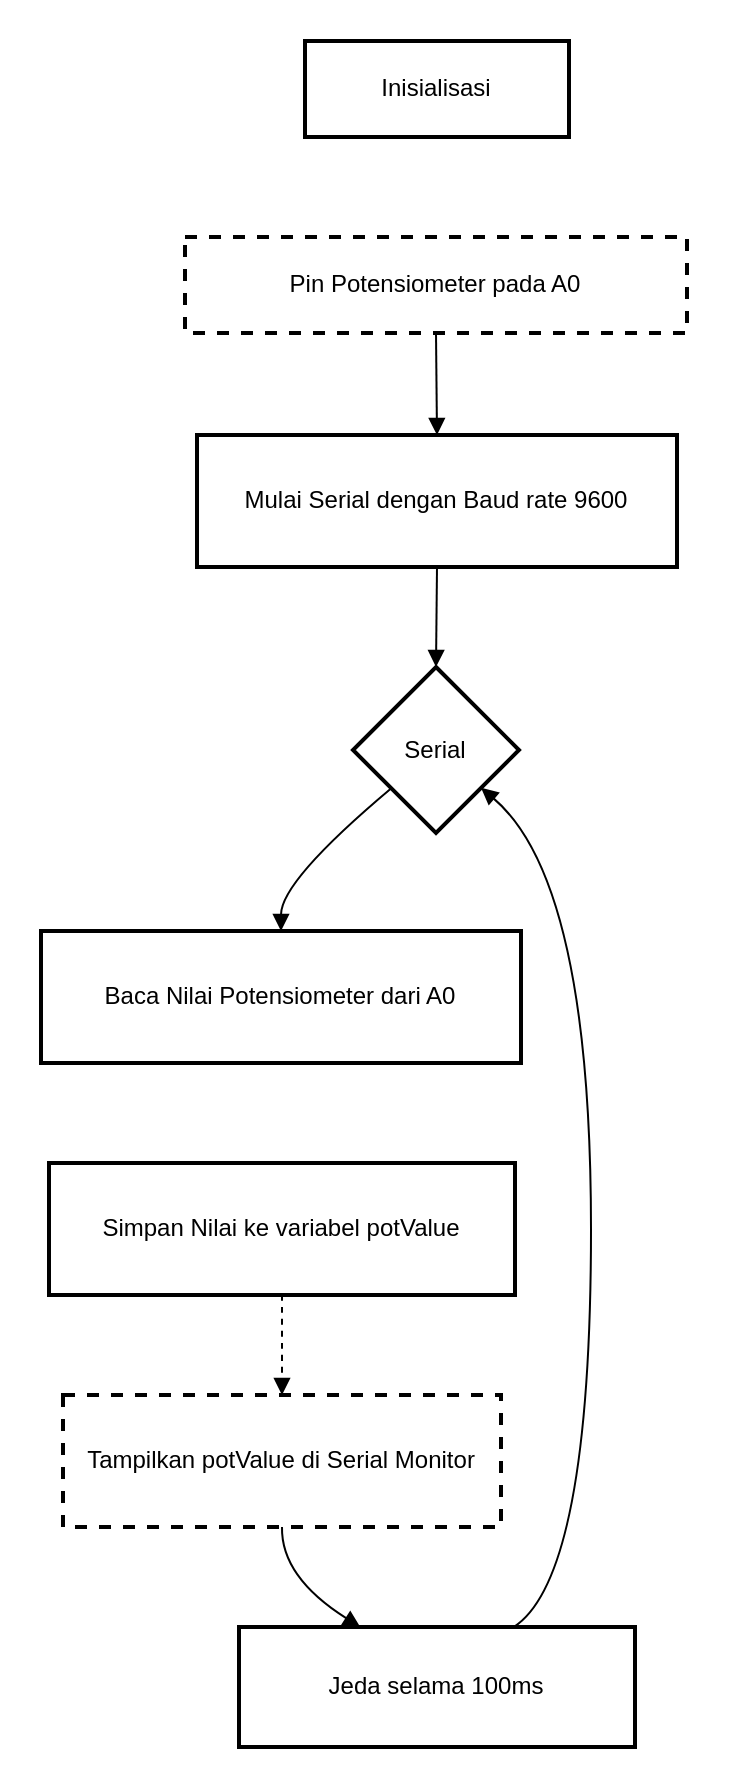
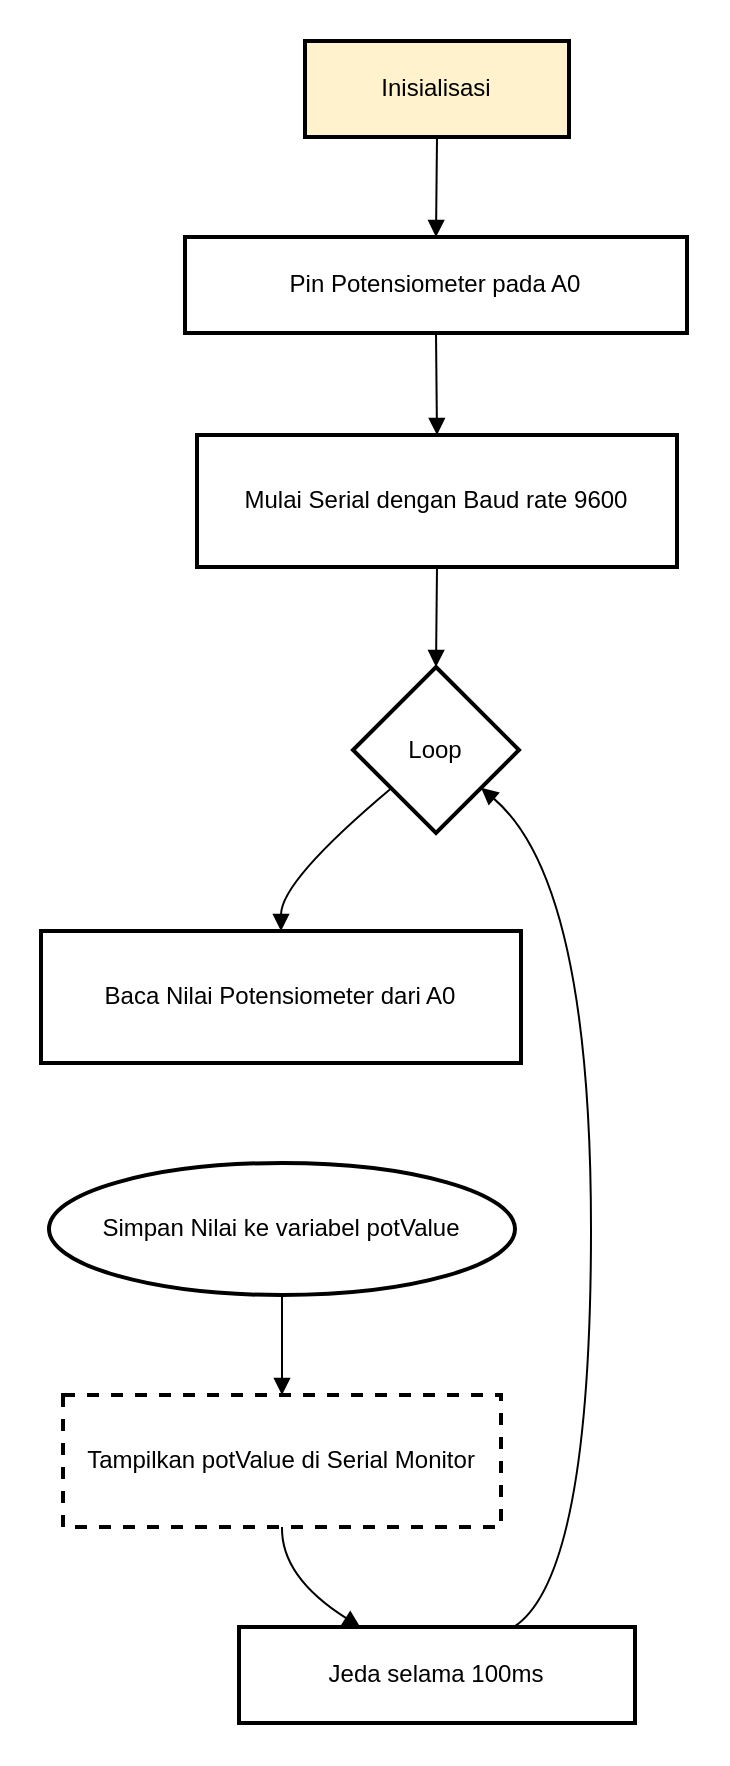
  <mxCell id="0" />
  <mxCell id="1" parent="0" />
- <mxCell id="2" value="Inisialisasi" style="whiteSpace=wrap;strokeWidth=2;" vertex="1" parent="1"><mxGeometry x="152" y="20" width="132" height="48" as="geometry" /></mxCell>
- <mxCell id="3" value="Pin Potensiometer pada A0" style="whiteSpace=wrap;strokeWidth=2;dashed=1;" vertex="1" parent="1"><mxGeometry x="92" y="118" width="251" height="48" as="geometry" /></mxCell>
+ <mxCell id="2" value="Inisialisasi" style="whiteSpace=wrap;strokeWidth=2;fillColor=#fff2cc;" vertex="1" parent="1"><mxGeometry x="152" y="20" width="132" height="48" as="geometry" /></mxCell>
+ <mxCell id="3" value="Pin Potensiometer pada A0" style="whiteSpace=wrap;strokeWidth=2;" vertex="1" parent="1"><mxGeometry x="92" y="118" width="251" height="48" as="geometry" /></mxCell>
  <mxCell id="4" value="Mulai Serial dengan Baud rate 9600" style="whiteSpace=wrap;strokeWidth=2;" vertex="1" parent="1"><mxGeometry x="98" y="217" width="240" height="66" as="geometry" /></mxCell>
- <mxCell id="5" value="Serial" style="rhombus;strokeWidth=2;whiteSpace=wrap;" vertex="1" parent="1"><mxGeometry x="176" y="333" width="83" height="83" as="geometry" /></mxCell>
+ <mxCell id="5" value="Loop" style="rhombus;strokeWidth=2;whiteSpace=wrap;" vertex="1" parent="1"><mxGeometry x="176" y="333" width="83" height="83" as="geometry" /></mxCell>
  <mxCell id="6" value="Baca Nilai Potensiometer dari A0" style="whiteSpace=wrap;strokeWidth=2;" vertex="1" parent="1"><mxGeometry x="20" y="465" width="240" height="66" as="geometry" /></mxCell>
- <mxCell id="7" value="Simpan Nilai ke variabel potValue" style="whiteSpace=wrap;strokeWidth=2;" vertex="1" parent="1"><mxGeometry x="24" y="581" width="233" height="66" as="geometry" /></mxCell>
+ <mxCell id="7" value="Simpan Nilai ke variabel potValue" style="ellipse;whiteSpace=wrap;strokeWidth=2;" vertex="1" parent="1"><mxGeometry x="24" y="581" width="233" height="66" as="geometry" /></mxCell>
  <mxCell id="8" value="Tampilkan potValue di Serial Monitor" style="whiteSpace=wrap;strokeWidth=2;dashed=1;" vertex="1" parent="1"><mxGeometry x="31" y="697" width="219" height="66" as="geometry" /></mxCell>
- <mxCell id="9" value="Jeda selama 100ms" style="whiteSpace=wrap;strokeWidth=2;" vertex="1" parent="1"><mxGeometry x="119" y="813" width="198" height="60" as="geometry" /></mxCell>
+ <mxCell id="9" value="Jeda selama 100ms" style="whiteSpace=wrap;strokeWidth=2;" vertex="1" parent="1"><mxGeometry x="119" y="813" width="198" height="48" as="geometry" /></mxCell>
+ <mxCell id="10" value="" style="curved=1;startArrow=none;endArrow=block;exitX=0.5;exitY=1.01;entryX=0.5;entryY=0.01;rounded=0;" edge="1" parent="1" source="2" target="3"><mxGeometry relative="1" as="geometry"><Array as="points" /></mxGeometry></mxCell>
  <mxCell id="11" value="" style="curved=1;startArrow=none;endArrow=block;exitX=0.5;exitY=1.02;entryX=0.5;entryY=0;rounded=0;" edge="1" parent="1" source="3" target="4"><mxGeometry relative="1" as="geometry"><Array as="points" /></mxGeometry></mxCell>
  <mxCell id="12" value="" style="curved=1;startArrow=none;endArrow=block;exitX=0.5;exitY=1;entryX=0.5;entryY=0;rounded=0;" edge="1" parent="1" source="4" target="5"><mxGeometry relative="1" as="geometry"><Array as="points" /></mxGeometry></mxCell>
  <mxCell id="13" value="" style="curved=1;startArrow=none;endArrow=block;exitX=0.01;exitY=0.92;entryX=0.5;entryY=0.01;rounded=0;" edge="1" parent="1" source="5" target="6"><mxGeometry relative="1" as="geometry"><Array as="points"><mxPoint x="140" y="440" /></Array></mxGeometry></mxCell>
- <mxCell id="14" value="" style="curved=1;startArrow=none;endArrow=block;exitX=0.5;exitY=1.01;entryX=0.5;entryY=0.01;rounded=0;dashed=1;" edge="1" parent="1" source="7" target="8"><mxGeometry relative="1" as="geometry"><Array as="points" /></mxGeometry></mxCell>
+ <mxCell id="14" value="" style="curved=1;startArrow=none;endArrow=block;exitX=0.5;exitY=1.01;entryX=0.5;entryY=0.01;rounded=0;" edge="1" parent="1" source="7" target="8"><mxGeometry relative="1" as="geometry"><Array as="points" /></mxGeometry></mxCell>
  <mxCell id="15" value="" style="curved=1;startArrow=none;endArrow=block;exitX=0.5;exitY=1.01;entryX=0.31;entryY=0.01;rounded=0;" edge="1" parent="1" source="8" target="9"><mxGeometry relative="1" as="geometry"><Array as="points"><mxPoint x="140" y="788" /></Array></mxGeometry></mxCell>
  <mxCell id="16" value="" style="curved=1;startArrow=none;endArrow=block;exitX=0.69;exitY=0.01;entryX=1;entryY=0.92;rounded=0;" edge="1" parent="1" source="9" target="5"><mxGeometry relative="1" as="geometry"><Array as="points"><mxPoint x="295" y="788" /><mxPoint x="295" y="440" /></Array></mxGeometry></mxCell>
